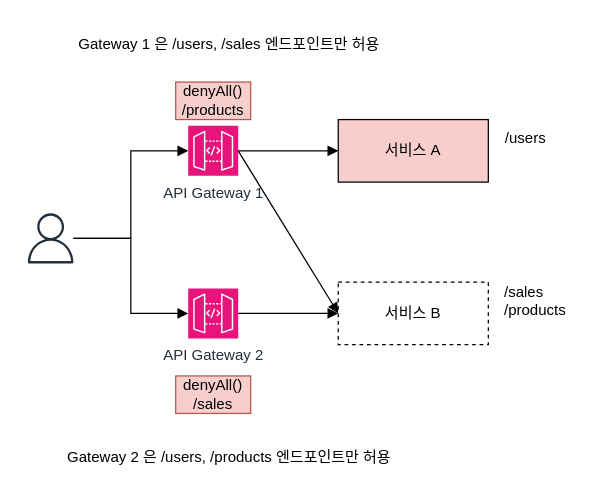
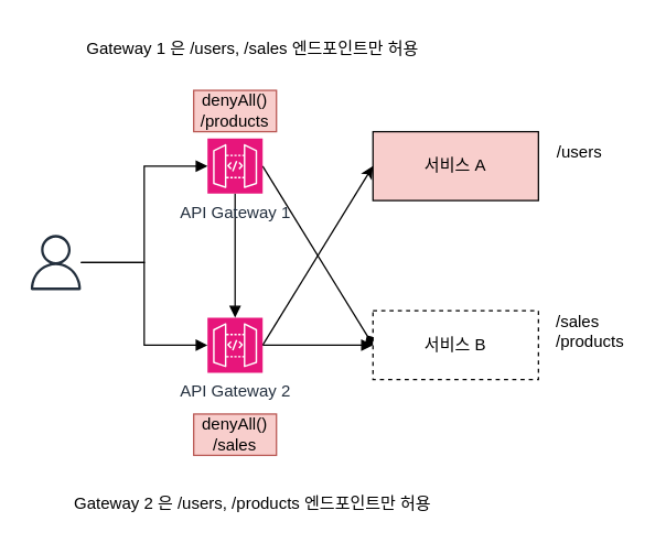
  <mxCell id="0" />
  <mxCell id="1" parent="0" />
  <mxCell id="2" value="" style="sketch=0;outlineConnect=0;fontColor=#232F3E;gradientColor=none;fillColor=#232F3D;strokeColor=none;dashed=0;verticalLabelPosition=bottom;verticalAlign=top;align=center;html=1;fontSize=12;fontStyle=0;aspect=fixed;pointerEvents=1;shape=mxgraph.aws4.user;" vertex="1" parent="1"><mxGeometry x="20" y="170" width="40" height="40" as="geometry" /></mxCell>
  <mxCell id="3" style="edgeStyle=orthogonalEdgeStyle;rounded=0;orthogonalLoop=1;jettySize=auto;html=1;endArrow=block;endFill=1;" edge="1" parent="1" source="5" target="10"><mxGeometry relative="1" as="geometry" /></mxCell>
+ <mxCell id="4" style="rounded=0;orthogonalLoop=1;jettySize=auto;html=1;entryX=0;entryY=0.5;entryDx=0;entryDy=0;exitX=1;exitY=0.5;exitDx=0;exitDy=0;exitPerimeter=0;" edge="1" parent="1" source="5" target="9"><mxGeometry relative="1" as="geometry" /></mxCell>
  <mxCell id="5" value="API Gateway 2" style="sketch=0;points=[[0,0,0],[0.25,0,0],[0.5,0,0],[0.75,0,0],[1,0,0],[0,1,0],[0.25,1,0],[0.5,1,0],[0.75,1,0],[1,1,0],[0,0.25,0],[0,0.5,0],[0,0.75,0],[1,0.25,0],[1,0.5,0],[1,0.75,0]];outlineConnect=0;fontColor=#232F3E;fillColor=#E7157B;strokeColor=#ffffff;dashed=0;verticalLabelPosition=bottom;verticalAlign=top;align=center;html=1;fontSize=12;fontStyle=0;aspect=fixed;shape=mxgraph.aws4.resourceIcon;resIcon=mxgraph.aws4.api_gateway;" vertex="1" parent="1"><mxGeometry x="150" y="230" width="40" height="40" as="geometry" /></mxCell>
- <mxCell id="6" style="edgeStyle=orthogonalEdgeStyle;rounded=0;orthogonalLoop=1;jettySize=auto;html=1;entryX=0;entryY=0.5;entryDx=0;entryDy=0;endArrow=block;endFill=1;" edge="1" parent="1" source="8" target="9"><mxGeometry relative="1" as="geometry" /></mxCell>
- <mxCell id="7" style="rounded=0;orthogonalLoop=1;jettySize=auto;html=1;entryX=0;entryY=0.5;entryDx=0;entryDy=0;exitX=1;exitY=0.5;exitDx=0;exitDy=0;exitPerimeter=0;endArrow=block;endFill=1;" edge="1" parent="1" source="8" target="10"><mxGeometry relative="1" as="geometry" /></mxCell>
+ <mxCell id="6" style="edgeStyle=orthogonalEdgeStyle;rounded=0;orthogonalLoop=1;jettySize=auto;html=1;endArrow=block;endFill=1;" edge="1" parent="1" source="8" target="5"><mxGeometry relative="1" as="geometry" /></mxCell>
+ <mxCell id="7" style="rounded=0;orthogonalLoop=1;jettySize=auto;html=1;entryX=0;entryY=0.5;entryDx=0;entryDy=0;exitX=1;exitY=0.5;exitDx=0;exitDy=0;exitPerimeter=0;endArrow=diamond;endFill=1;" edge="1" parent="1" source="8" target="10"><mxGeometry relative="1" as="geometry" /></mxCell>
  <mxCell id="8" value="API Gateway 1" style="sketch=0;points=[[0,0,0],[0.25,0,0],[0.5,0,0],[0.75,0,0],[1,0,0],[0,1,0],[0.25,1,0],[0.5,1,0],[0.75,1,0],[1,1,0],[0,0.25,0],[0,0.5,0],[0,0.75,0],[1,0.25,0],[1,0.5,0],[1,0.75,0]];outlineConnect=0;fontColor=#232F3E;fillColor=#E7157B;strokeColor=#ffffff;dashed=0;verticalLabelPosition=bottom;verticalAlign=top;align=center;html=1;fontSize=12;fontStyle=0;aspect=fixed;shape=mxgraph.aws4.resourceIcon;resIcon=mxgraph.aws4.api_gateway;" vertex="1" parent="1"><mxGeometry x="150" y="100" width="40" height="40" as="geometry" /></mxCell>
  <mxCell id="9" value="서비스 A" style="rounded=0;whiteSpace=wrap;html=1;fillColor=#f8cecc;" vertex="1" parent="1"><mxGeometry x="270" y="95" width="120" height="50" as="geometry" /></mxCell>
  <mxCell id="10" value="서비스 B" style="rounded=0;whiteSpace=wrap;html=1;dashed=1;" vertex="1" parent="1"><mxGeometry x="270" y="225" width="120" height="50" as="geometry" /></mxCell>
  <mxCell id="11" value="/users" style="text;html=1;strokeColor=none;fillColor=none;align=center;verticalAlign=middle;whiteSpace=wrap;rounded=0;" vertex="1" parent="1"><mxGeometry x="390" y="95" width="60" height="30" as="geometry" /></mxCell>
  <mxCell id="12" value="/sales&lt;br&gt;&lt;div style=&quot;&quot;&gt;&lt;span style=&quot;background-color: initial;&quot;&gt;/products&lt;/span&gt;&lt;/div&gt;" style="text;html=1;strokeColor=none;fillColor=none;align=left;verticalAlign=middle;whiteSpace=wrap;rounded=0;" vertex="1" parent="1"><mxGeometry x="401" y="225" width="60" height="30" as="geometry" /></mxCell>
  <mxCell id="13" style="edgeStyle=orthogonalEdgeStyle;rounded=0;orthogonalLoop=1;jettySize=auto;html=1;entryX=0;entryY=0.5;entryDx=0;entryDy=0;entryPerimeter=0;endArrow=block;endFill=1;" edge="1" parent="1" source="2" target="8"><mxGeometry relative="1" as="geometry" /></mxCell>
  <mxCell id="14" style="edgeStyle=orthogonalEdgeStyle;rounded=0;orthogonalLoop=1;jettySize=auto;html=1;entryX=0;entryY=0.5;entryDx=0;entryDy=0;entryPerimeter=0;endArrow=block;endFill=1;" edge="1" parent="1" source="2" target="5"><mxGeometry relative="1" as="geometry" /></mxCell>
  <mxCell id="15" value="denyAll()&lt;br&gt;/products" style="text;html=1;strokeColor=#b85450;fillColor=#f8cecc;align=center;verticalAlign=middle;whiteSpace=wrap;rounded=0;" vertex="1" parent="1"><mxGeometry x="140" y="65" width="60" height="30" as="geometry" /></mxCell>
  <mxCell id="16" value="denyAll()&lt;br&gt;/sales" style="text;html=1;strokeColor=#b85450;fillColor=#f8cecc;align=center;verticalAlign=middle;whiteSpace=wrap;rounded=0;" vertex="1" parent="1"><mxGeometry x="140" y="300" width="60" height="30" as="geometry" /></mxCell>
  <mxCell id="17" value="Gateway 1 은 /users, /sales 엔드포인트만 허용" style="text;html=1;strokeColor=none;fillColor=none;align=center;verticalAlign=middle;whiteSpace=wrap;rounded=0;" vertex="1" parent="1"><mxGeometry x="40" y="20" width="286" height="30" as="geometry" /></mxCell>
  <mxCell id="18" value="Gateway 2 은 /users, /products 엔드포인트만 허용" style="text;html=1;strokeColor=none;fillColor=none;align=center;verticalAlign=middle;whiteSpace=wrap;rounded=0;" vertex="1" parent="1"><mxGeometry x="40" y="350" width="286" height="30" as="geometry" /></mxCell>
